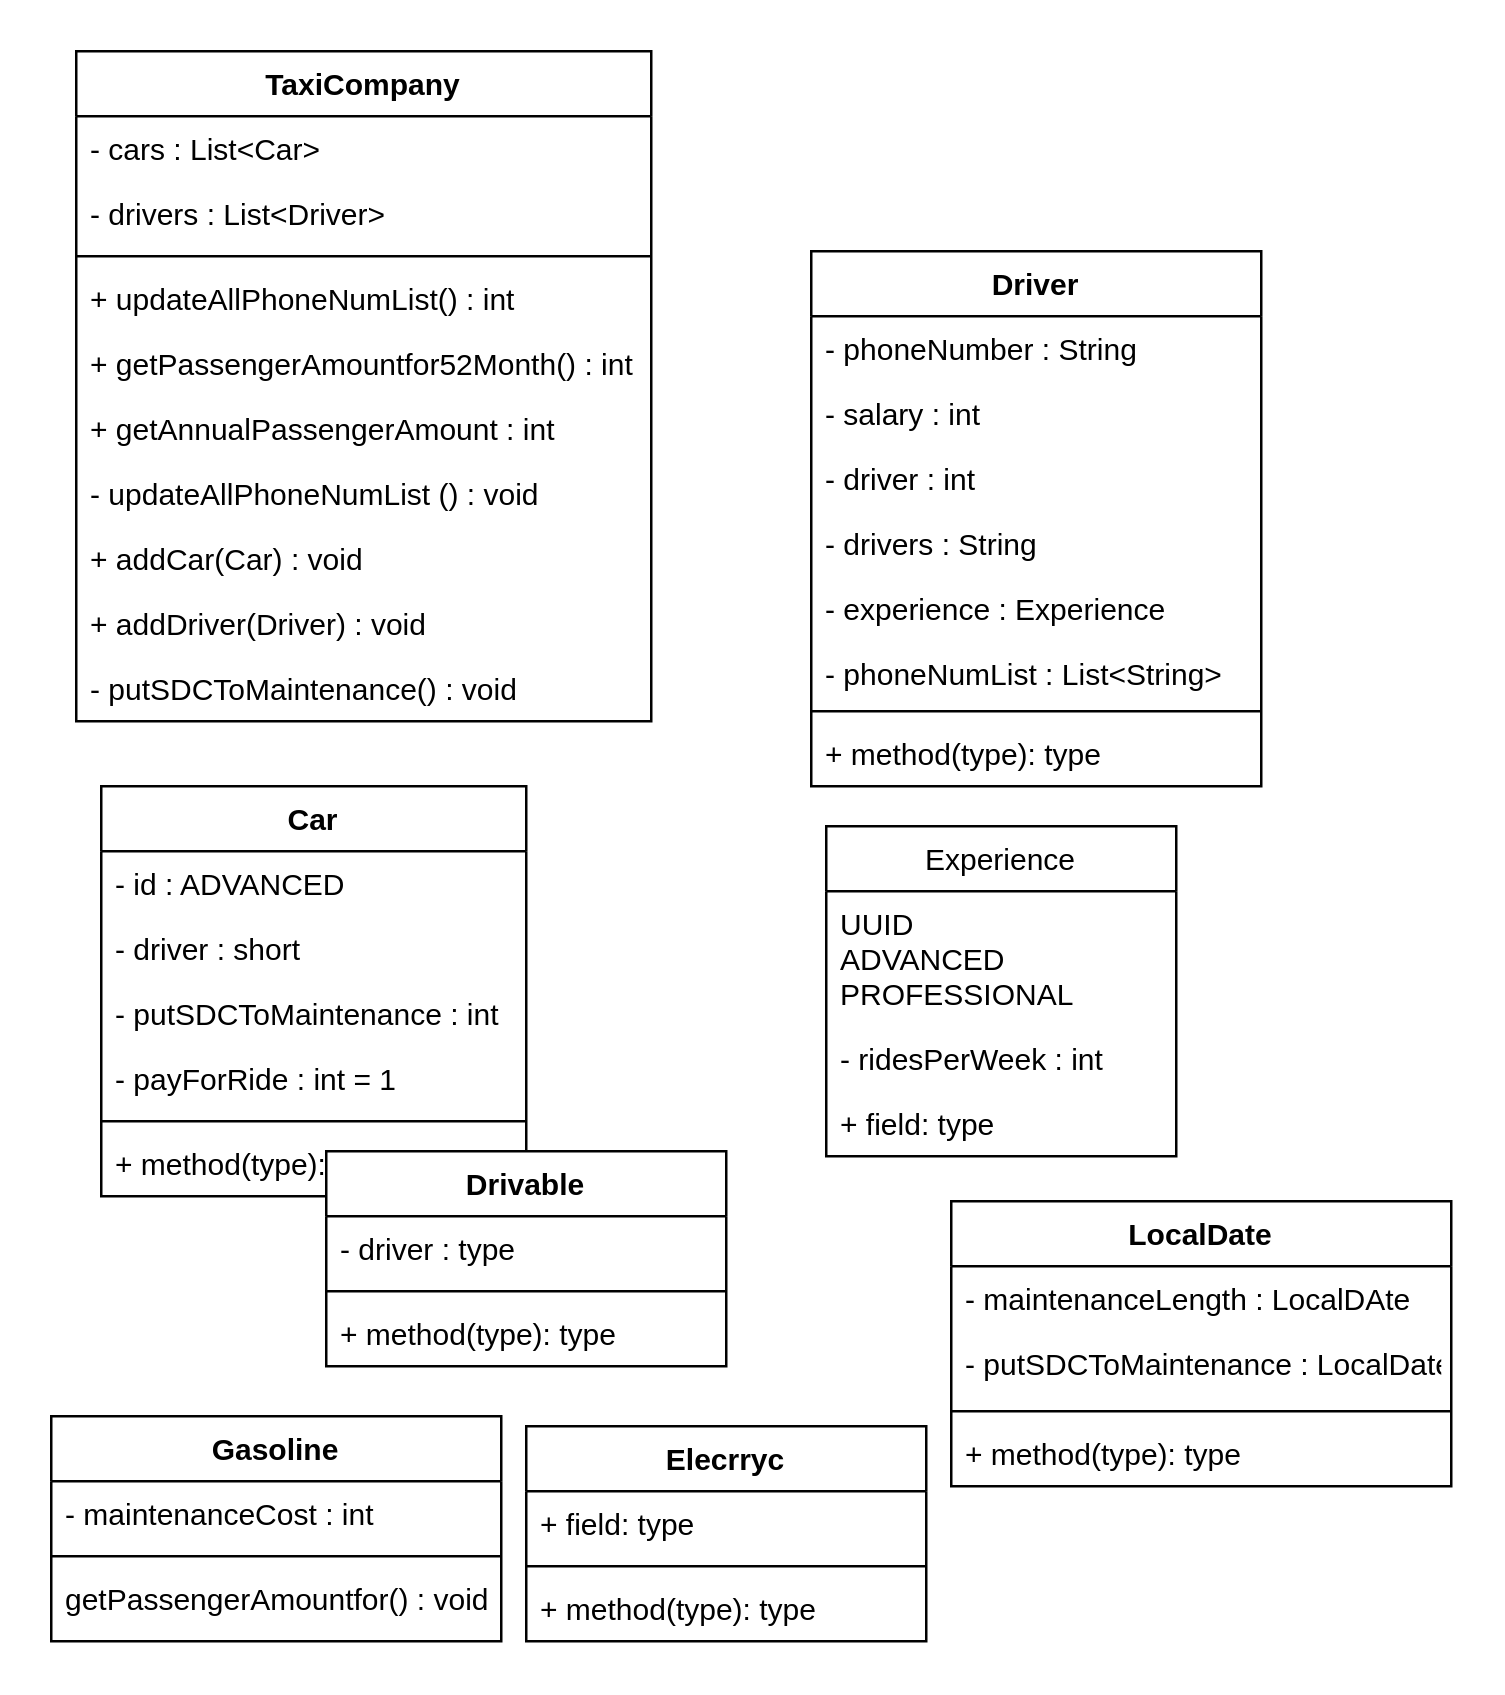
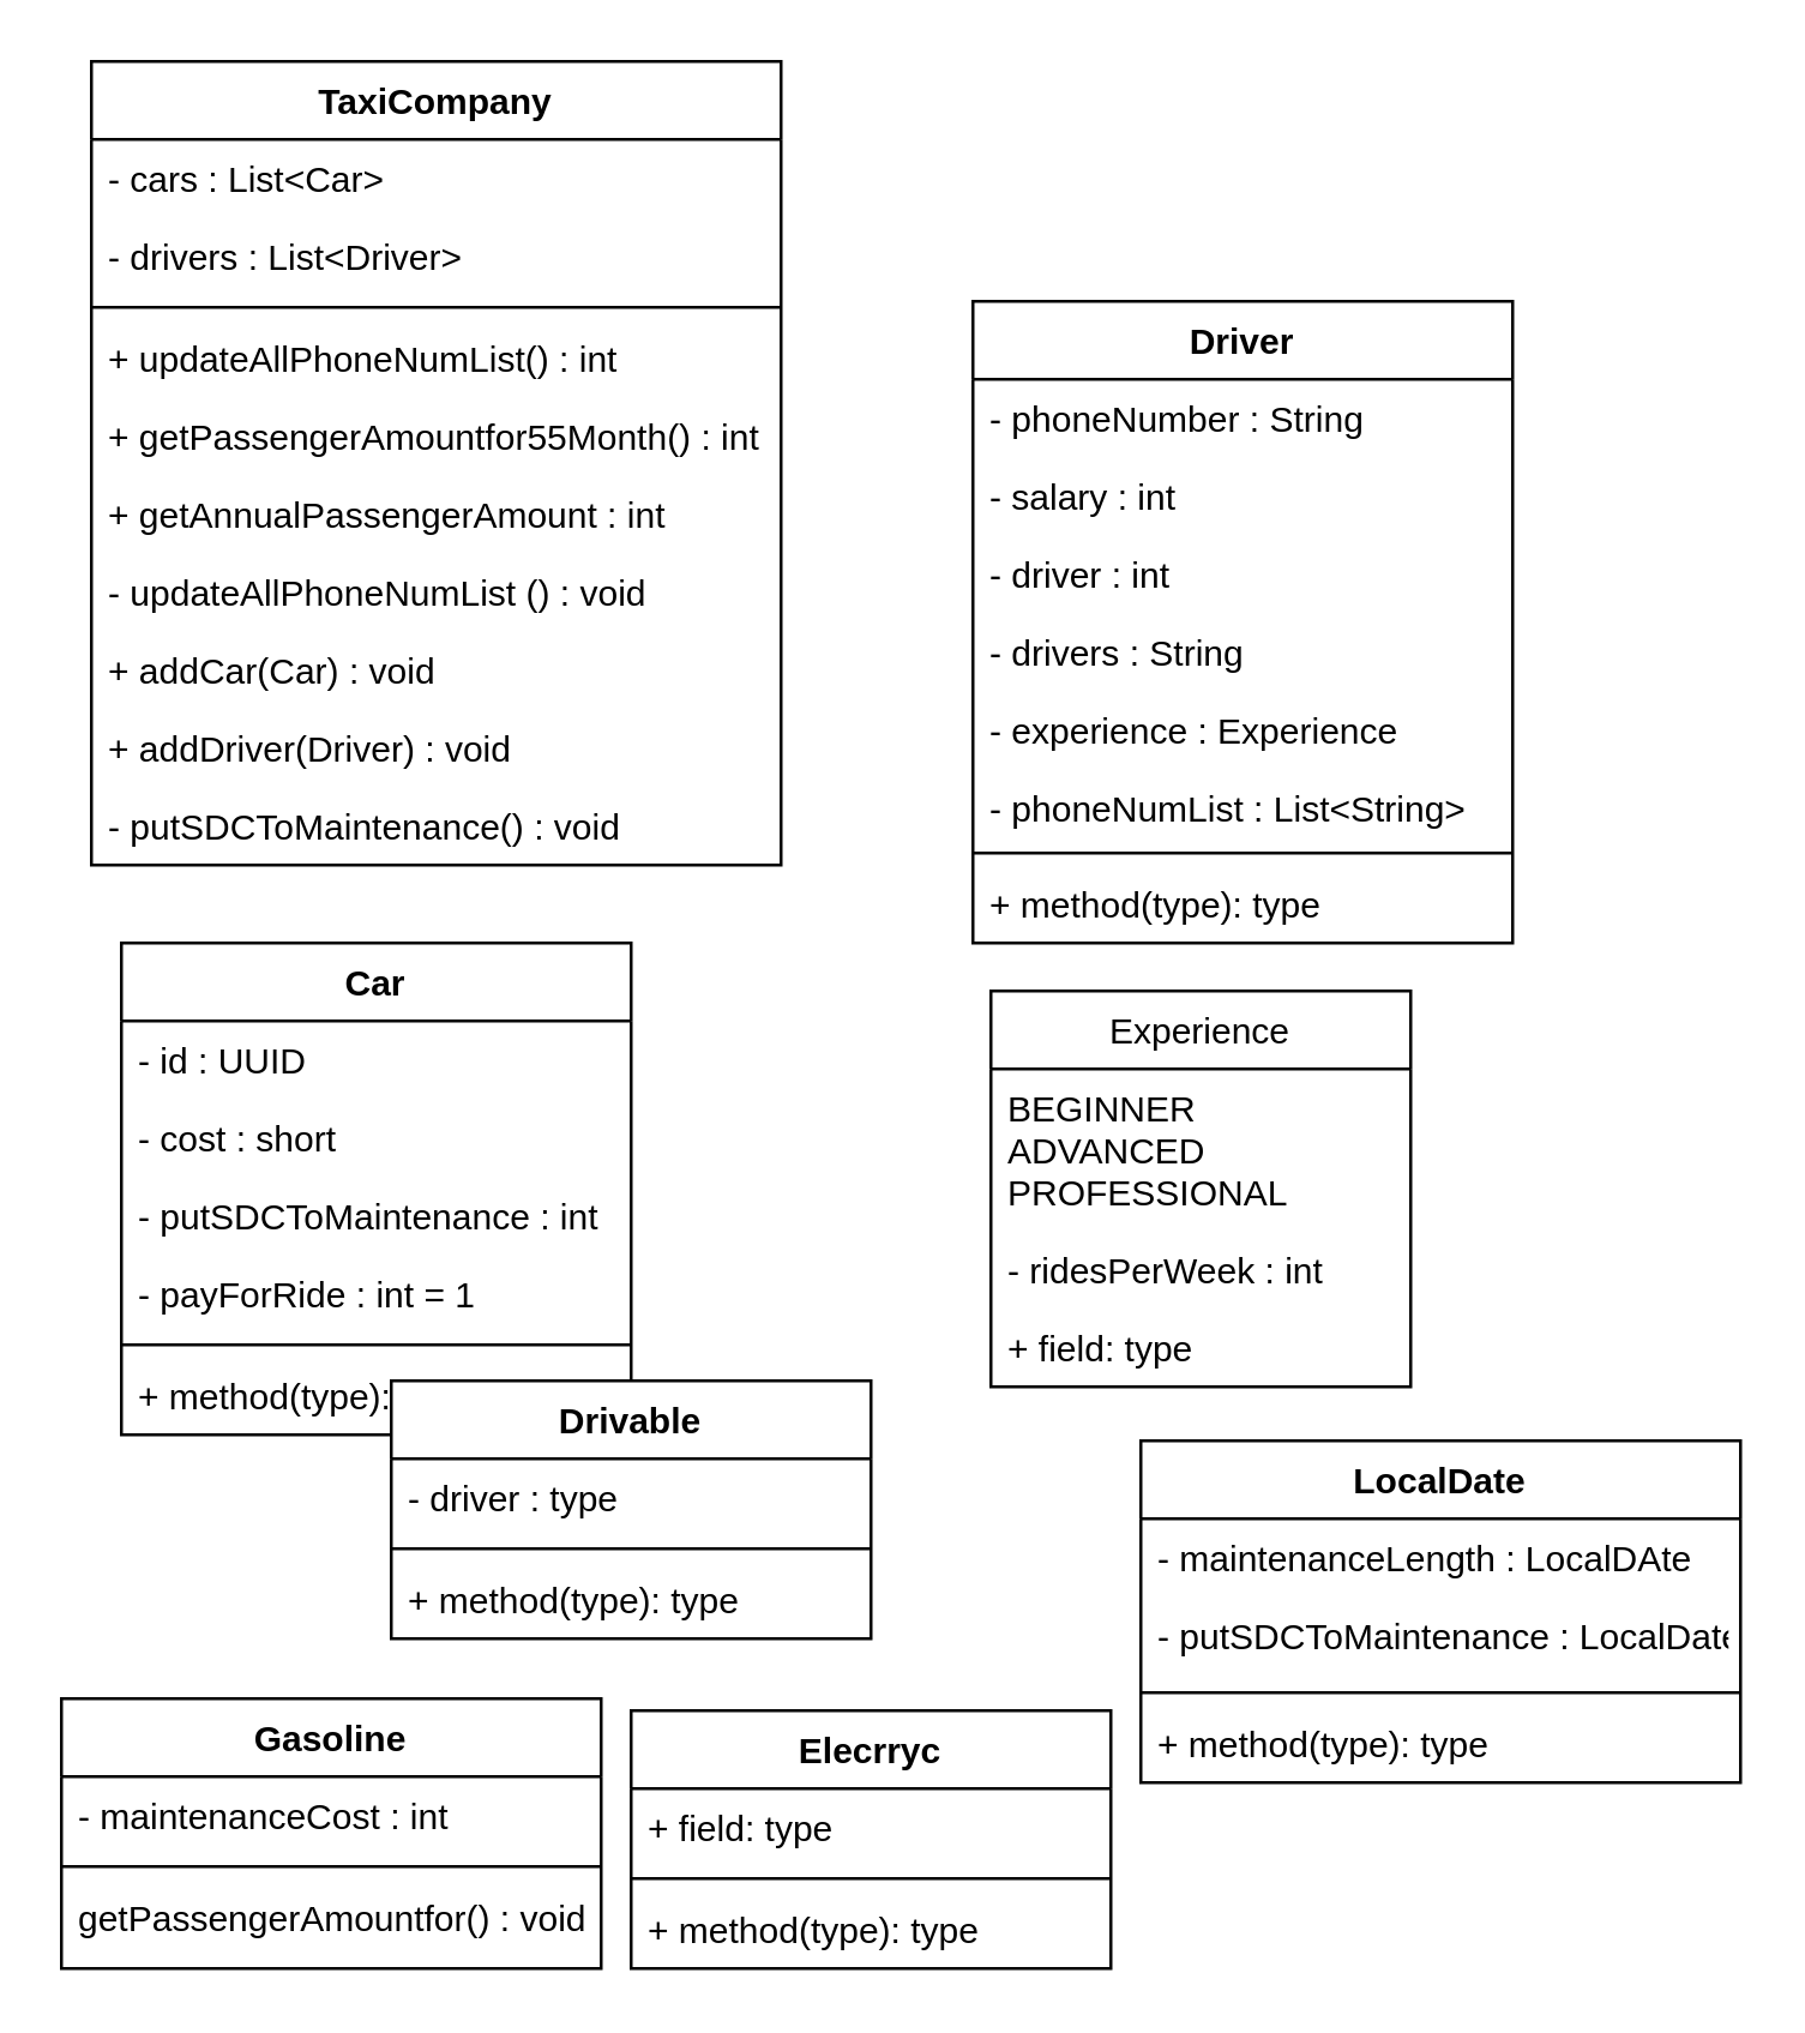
  <mxCell id="0" />
  <mxCell id="1" parent="0" />
  <mxCell id="2" value="TaxiCompany" style="swimlane;fontStyle=1;align=center;verticalAlign=top;childLayout=stackLayout;horizontal=1;startSize=26;horizontalStack=0;resizeParent=1;resizeParentMax=0;resizeLast=0;collapsible=1;marginBottom=0;" vertex="1" parent="1"><mxGeometry x="30" y="20" width="230" height="268" as="geometry" /></mxCell>
  <mxCell id="3" value="- cars : List&lt;Car&gt;" style="text;strokeColor=none;fillColor=none;align=left;verticalAlign=top;spacingLeft=4;spacingRight=4;overflow=hidden;rotatable=0;points=[[0,0.5],[1,0.5]];portConstraint=eastwest;" vertex="1" parent="2"><mxGeometry y="26" width="230" height="26" as="geometry" /></mxCell>
  <mxCell id="4" value="- drivers : List&lt;Driver&gt;" style="text;strokeColor=none;fillColor=none;align=left;verticalAlign=top;spacingLeft=4;spacingRight=4;overflow=hidden;rotatable=0;points=[[0,0.5],[1,0.5]];portConstraint=eastwest;" vertex="1" parent="2"><mxGeometry y="52" width="230" height="26" as="geometry" /></mxCell>
  <mxCell id="5" value="" style="line;strokeWidth=1;fillColor=none;align=left;verticalAlign=middle;spacingTop=-1;spacingLeft=3;spacingRight=3;rotatable=0;labelPosition=right;points=[];portConstraint=eastwest;" vertex="1" parent="2"><mxGeometry y="78" width="230" height="8" as="geometry" /></mxCell>
  <mxCell id="6" value="+ updateAllPhoneNumList() : int" style="text;strokeColor=none;fillColor=none;align=left;verticalAlign=top;spacingLeft=4;spacingRight=4;overflow=hidden;rotatable=0;points=[[0,0.5],[1,0.5]];portConstraint=eastwest;" vertex="1" parent="2"><mxGeometry y="86" width="230" height="26" as="geometry" /></mxCell>
- <mxCell id="7" value="+ getPassengerAmountfor52Month() : int" style="text;strokeColor=none;fillColor=none;align=left;verticalAlign=top;spacingLeft=4;spacingRight=4;overflow=hidden;rotatable=0;points=[[0,0.5],[1,0.5]];portConstraint=eastwest;" vertex="1" parent="2"><mxGeometry y="112" width="230" height="26" as="geometry" /></mxCell>
+ <mxCell id="7" value="+ getPassengerAmountfor55Month() : int" style="text;strokeColor=none;fillColor=none;align=left;verticalAlign=top;spacingLeft=4;spacingRight=4;overflow=hidden;rotatable=0;points=[[0,0.5],[1,0.5]];portConstraint=eastwest;" vertex="1" parent="2"><mxGeometry y="112" width="230" height="26" as="geometry" /></mxCell>
  <mxCell id="8" value="+ getAnnualPassengerAmount : int" style="text;strokeColor=none;fillColor=none;align=left;verticalAlign=top;spacingLeft=4;spacingRight=4;overflow=hidden;rotatable=0;points=[[0,0.5],[1,0.5]];portConstraint=eastwest;" vertex="1" parent="2"><mxGeometry y="138" width="230" height="26" as="geometry" /></mxCell>
  <mxCell id="9" value="- updateAllPhoneNumList () : void" style="text;strokeColor=none;fillColor=none;align=left;verticalAlign=top;spacingLeft=4;spacingRight=4;overflow=hidden;rotatable=0;points=[[0,0.5],[1,0.5]];portConstraint=eastwest;" vertex="1" parent="2"><mxGeometry y="164" width="230" height="26" as="geometry" /></mxCell>
  <mxCell id="10" value="+ addCar(Car) : void" style="text;strokeColor=none;fillColor=none;align=left;verticalAlign=top;spacingLeft=4;spacingRight=4;overflow=hidden;rotatable=0;points=[[0,0.5],[1,0.5]];portConstraint=eastwest;" vertex="1" parent="2"><mxGeometry y="190" width="230" height="26" as="geometry" /></mxCell>
  <mxCell id="11" value="+ addDriver(Driver) : void" style="text;strokeColor=none;fillColor=none;align=left;verticalAlign=top;spacingLeft=4;spacingRight=4;overflow=hidden;rotatable=0;points=[[0,0.5],[1,0.5]];portConstraint=eastwest;" vertex="1" parent="2"><mxGeometry y="216" width="230" height="26" as="geometry" /></mxCell>
  <mxCell id="12" value="- putSDCToMaintenance() : void" style="text;strokeColor=none;fillColor=none;align=left;verticalAlign=top;spacingLeft=4;spacingRight=4;overflow=hidden;rotatable=0;points=[[0,0.5],[1,0.5]];portConstraint=eastwest;" vertex="1" parent="2"><mxGeometry y="242" width="230" height="26" as="geometry" /></mxCell>
  <mxCell id="13" value="Car" style="swimlane;fontStyle=1;align=center;verticalAlign=top;childLayout=stackLayout;horizontal=1;startSize=26;horizontalStack=0;resizeParent=1;resizeParentMax=0;resizeLast=0;collapsible=1;marginBottom=0;" vertex="1" parent="1"><mxGeometry x="40" y="314" width="170" height="164" as="geometry" /></mxCell>
- <mxCell id="14" value="- id : ADVANCED" style="text;strokeColor=none;fillColor=none;align=left;verticalAlign=top;spacingLeft=4;spacingRight=4;overflow=hidden;rotatable=0;points=[[0,0.5],[1,0.5]];portConstraint=eastwest;" vertex="1" parent="13"><mxGeometry y="26" width="170" height="26" as="geometry" /></mxCell>
- <mxCell id="15" value="- driver : short" style="text;strokeColor=none;fillColor=none;align=left;verticalAlign=top;spacingLeft=4;spacingRight=4;overflow=hidden;rotatable=0;points=[[0,0.5],[1,0.5]];portConstraint=eastwest;" vertex="1" parent="13"><mxGeometry y="52" width="170" height="26" as="geometry" /></mxCell>
+ <mxCell id="14" value="- id : UUID" style="text;strokeColor=none;fillColor=none;align=left;verticalAlign=top;spacingLeft=4;spacingRight=4;overflow=hidden;rotatable=0;points=[[0,0.5],[1,0.5]];portConstraint=eastwest;" vertex="1" parent="13"><mxGeometry y="26" width="170" height="26" as="geometry" /></mxCell>
+ <mxCell id="15" value="- cost : short" style="text;strokeColor=none;fillColor=none;align=left;verticalAlign=top;spacingLeft=4;spacingRight=4;overflow=hidden;rotatable=0;points=[[0,0.5],[1,0.5]];portConstraint=eastwest;" vertex="1" parent="13"><mxGeometry y="52" width="170" height="26" as="geometry" /></mxCell>
  <mxCell id="16" value="- putSDCToMaintenance : int" style="text;strokeColor=none;fillColor=none;align=left;verticalAlign=top;spacingLeft=4;spacingRight=4;overflow=hidden;rotatable=0;points=[[0,0.5],[1,0.5]];portConstraint=eastwest;" vertex="1" parent="13"><mxGeometry y="78" width="170" height="26" as="geometry" /></mxCell>
  <mxCell id="17" value="- payForRide : int = 1" style="text;strokeColor=none;fillColor=none;align=left;verticalAlign=top;spacingLeft=4;spacingRight=4;overflow=hidden;rotatable=0;points=[[0,0.5],[1,0.5]];portConstraint=eastwest;" vertex="1" parent="13"><mxGeometry y="104" width="170" height="26" as="geometry" /></mxCell>
  <mxCell id="18" value="" style="line;strokeWidth=1;fillColor=none;align=left;verticalAlign=middle;spacingTop=-1;spacingLeft=3;spacingRight=3;rotatable=0;labelPosition=right;points=[];portConstraint=eastwest;" vertex="1" parent="13"><mxGeometry y="130" width="170" height="8" as="geometry" /></mxCell>
  <mxCell id="19" value="+ method(type): type" style="text;strokeColor=none;fillColor=none;align=left;verticalAlign=top;spacingLeft=4;spacingRight=4;overflow=hidden;rotatable=0;points=[[0,0.5],[1,0.5]];portConstraint=eastwest;" vertex="1" parent="13"><mxGeometry y="138" width="170" height="26" as="geometry" /></mxCell>
  <mxCell id="20" value="Driver" style="swimlane;fontStyle=1;align=center;verticalAlign=top;childLayout=stackLayout;horizontal=1;startSize=26;horizontalStack=0;resizeParent=1;resizeParentMax=0;resizeLast=0;collapsible=1;marginBottom=0;" vertex="1" parent="1"><mxGeometry x="324" y="100" width="180" height="214" as="geometry" /></mxCell>
  <mxCell id="21" value="- phoneNumber : String" style="text;strokeColor=none;fillColor=none;align=left;verticalAlign=top;spacingLeft=4;spacingRight=4;overflow=hidden;rotatable=0;points=[[0,0.5],[1,0.5]];portConstraint=eastwest;" vertex="1" parent="20"><mxGeometry y="26" width="180" height="26" as="geometry" /></mxCell>
  <mxCell id="22" value="- salary : int" style="text;strokeColor=none;fillColor=none;align=left;verticalAlign=top;spacingLeft=4;spacingRight=4;overflow=hidden;rotatable=0;points=[[0,0.5],[1,0.5]];portConstraint=eastwest;" vertex="1" parent="20"><mxGeometry y="52" width="180" height="26" as="geometry" /></mxCell>
  <mxCell id="23" value="- driver : int" style="text;strokeColor=none;fillColor=none;align=left;verticalAlign=top;spacingLeft=4;spacingRight=4;overflow=hidden;rotatable=0;points=[[0,0.5],[1,0.5]];portConstraint=eastwest;" vertex="1" parent="20"><mxGeometry y="78" width="180" height="26" as="geometry" /></mxCell>
  <mxCell id="24" value="- drivers : String" style="text;strokeColor=none;fillColor=none;align=left;verticalAlign=top;spacingLeft=4;spacingRight=4;overflow=hidden;rotatable=0;points=[[0,0.5],[1,0.5]];portConstraint=eastwest;" vertex="1" parent="20"><mxGeometry y="104" width="180" height="26" as="geometry" /></mxCell>
  <mxCell id="25" value="- experience : Experience" style="text;strokeColor=none;fillColor=none;align=left;verticalAlign=top;spacingLeft=4;spacingRight=4;overflow=hidden;rotatable=0;points=[[0,0.5],[1,0.5]];portConstraint=eastwest;" vertex="1" parent="20"><mxGeometry y="130" width="180" height="26" as="geometry" /></mxCell>
  <mxCell id="26" value="- phoneNumList : List&lt;String&gt;" style="text;strokeColor=none;fillColor=none;align=left;verticalAlign=top;spacingLeft=4;spacingRight=4;overflow=hidden;rotatable=0;points=[[0,0.5],[1,0.5]];portConstraint=eastwest;" vertex="1" parent="20"><mxGeometry y="156" width="180" height="24" as="geometry" /></mxCell>
  <mxCell id="27" value="" style="line;strokeWidth=1;fillColor=none;align=left;verticalAlign=middle;spacingTop=-1;spacingLeft=3;spacingRight=3;rotatable=0;labelPosition=right;points=[];portConstraint=eastwest;" vertex="1" parent="20"><mxGeometry y="180" width="180" height="8" as="geometry" /></mxCell>
  <mxCell id="28" value="+ method(type): type" style="text;strokeColor=none;fillColor=none;align=left;verticalAlign=top;spacingLeft=4;spacingRight=4;overflow=hidden;rotatable=0;points=[[0,0.5],[1,0.5]];portConstraint=eastwest;" vertex="1" parent="20"><mxGeometry y="188" width="180" height="26" as="geometry" /></mxCell>
  <mxCell id="29" value="LocalDate" style="swimlane;fontStyle=1;align=center;verticalAlign=top;childLayout=stackLayout;horizontal=1;startSize=26;horizontalStack=0;resizeParent=1;resizeParentMax=0;resizeLast=0;collapsible=1;marginBottom=0;" vertex="1" parent="1"><mxGeometry x="380" y="480" width="200" height="114" as="geometry" /></mxCell>
  <mxCell id="30" value="- maintenanceLength : LocalDAte" style="text;strokeColor=none;fillColor=none;align=left;verticalAlign=top;spacingLeft=4;spacingRight=4;overflow=hidden;rotatable=0;points=[[0,0.5],[1,0.5]];portConstraint=eastwest;" vertex="1" parent="29"><mxGeometry y="26" width="200" height="26" as="geometry" /></mxCell>
  <mxCell id="31" value="- putSDCToMaintenance : LocalDate" style="text;strokeColor=none;fillColor=none;align=left;verticalAlign=top;spacingLeft=4;spacingRight=4;overflow=hidden;rotatable=0;points=[[0,0.5],[1,0.5]];portConstraint=eastwest;" vertex="1" parent="29"><mxGeometry y="52" width="200" height="28" as="geometry" /></mxCell>
  <mxCell id="32" value="" style="line;strokeWidth=1;fillColor=none;align=left;verticalAlign=middle;spacingTop=-1;spacingLeft=3;spacingRight=3;rotatable=0;labelPosition=right;points=[];portConstraint=eastwest;" vertex="1" parent="29"><mxGeometry y="80" width="200" height="8" as="geometry" /></mxCell>
  <mxCell id="33" value="+ method(type): type" style="text;strokeColor=none;fillColor=none;align=left;verticalAlign=top;spacingLeft=4;spacingRight=4;overflow=hidden;rotatable=0;points=[[0,0.5],[1,0.5]];portConstraint=eastwest;" vertex="1" parent="29"><mxGeometry y="88" width="200" height="26" as="geometry" /></mxCell>
  <mxCell id="34" value="Elecrryc" style="swimlane;fontStyle=1;align=center;verticalAlign=top;childLayout=stackLayout;horizontal=1;startSize=26;horizontalStack=0;resizeParent=1;resizeParentMax=0;resizeLast=0;collapsible=1;marginBottom=0;" vertex="1" parent="1"><mxGeometry x="210" y="570" width="160" height="86" as="geometry" /></mxCell>
  <mxCell id="35" value="+ field: type" style="text;strokeColor=none;fillColor=none;align=left;verticalAlign=top;spacingLeft=4;spacingRight=4;overflow=hidden;rotatable=0;points=[[0,0.5],[1,0.5]];portConstraint=eastwest;" vertex="1" parent="34"><mxGeometry y="26" width="160" height="26" as="geometry" /></mxCell>
  <mxCell id="36" value="" style="line;strokeWidth=1;fillColor=none;align=left;verticalAlign=middle;spacingTop=-1;spacingLeft=3;spacingRight=3;rotatable=0;labelPosition=right;points=[];portConstraint=eastwest;" vertex="1" parent="34"><mxGeometry y="52" width="160" height="8" as="geometry" /></mxCell>
  <mxCell id="37" value="+ method(type): type" style="text;strokeColor=none;fillColor=none;align=left;verticalAlign=top;spacingLeft=4;spacingRight=4;overflow=hidden;rotatable=0;points=[[0,0.5],[1,0.5]];portConstraint=eastwest;" vertex="1" parent="34"><mxGeometry y="60" width="160" height="26" as="geometry" /></mxCell>
  <mxCell id="38" value="Gasoline" style="swimlane;fontStyle=1;align=center;verticalAlign=top;childLayout=stackLayout;horizontal=1;startSize=26;horizontalStack=0;resizeParent=1;resizeParentMax=0;resizeLast=0;collapsible=1;marginBottom=0;" vertex="1" parent="1"><mxGeometry x="20" y="566" width="180" height="90" as="geometry" /></mxCell>
  <mxCell id="39" value="- maintenanceCost : int" style="text;strokeColor=none;fillColor=none;align=left;verticalAlign=top;spacingLeft=4;spacingRight=4;overflow=hidden;rotatable=0;points=[[0,0.5],[1,0.5]];portConstraint=eastwest;" vertex="1" parent="38"><mxGeometry y="26" width="180" height="26" as="geometry" /></mxCell>
  <mxCell id="40" value="" style="line;strokeWidth=1;fillColor=none;align=left;verticalAlign=middle;spacingTop=-1;spacingLeft=3;spacingRight=3;rotatable=0;labelPosition=right;points=[];portConstraint=eastwest;" vertex="1" parent="38"><mxGeometry y="52" width="180" height="8" as="geometry" /></mxCell>
  <mxCell id="41" value="getPassengerAmountfor() : void" style="text;strokeColor=none;fillColor=none;align=left;verticalAlign=top;spacingLeft=4;spacingRight=4;overflow=hidden;rotatable=0;points=[[0,0.5],[1,0.5]];portConstraint=eastwest;" vertex="1" parent="38"><mxGeometry y="60" width="180" height="30" as="geometry" /></mxCell>
  <mxCell id="42" value="Drivable" style="swimlane;fontStyle=1;align=center;verticalAlign=top;childLayout=stackLayout;horizontal=1;startSize=26;horizontalStack=0;resizeParent=1;resizeParentMax=0;resizeLast=0;collapsible=1;marginBottom=0;" vertex="1" parent="1"><mxGeometry x="130" y="460" width="160" height="86" as="geometry" /></mxCell>
  <mxCell id="43" value="- driver : type" style="text;strokeColor=none;fillColor=none;align=left;verticalAlign=top;spacingLeft=4;spacingRight=4;overflow=hidden;rotatable=0;points=[[0,0.5],[1,0.5]];portConstraint=eastwest;" vertex="1" parent="42"><mxGeometry y="26" width="160" height="26" as="geometry" /></mxCell>
  <mxCell id="44" value="" style="line;strokeWidth=1;fillColor=none;align=left;verticalAlign=middle;spacingTop=-1;spacingLeft=3;spacingRight=3;rotatable=0;labelPosition=right;points=[];portConstraint=eastwest;" vertex="1" parent="42"><mxGeometry y="52" width="160" height="8" as="geometry" /></mxCell>
  <mxCell id="45" value="+ method(type): type" style="text;strokeColor=none;fillColor=none;align=left;verticalAlign=top;spacingLeft=4;spacingRight=4;overflow=hidden;rotatable=0;points=[[0,0.5],[1,0.5]];portConstraint=eastwest;" vertex="1" parent="42"><mxGeometry y="60" width="160" height="26" as="geometry" /></mxCell>
  <mxCell id="46" value="Experience" style="swimlane;fontStyle=0;childLayout=stackLayout;horizontal=1;startSize=26;fillColor=none;horizontalStack=0;resizeParent=1;resizeParentMax=0;resizeLast=0;collapsible=1;marginBottom=0;" vertex="1" parent="1"><mxGeometry x="330" y="330" width="140" height="132" as="geometry" /></mxCell>
- <mxCell id="47" value="UUID&#10;ADVANCED&#10;PROFESSIONAL" style="text;strokeColor=none;fillColor=none;align=left;verticalAlign=top;spacingLeft=4;spacingRight=4;overflow=hidden;rotatable=0;points=[[0,0.5],[1,0.5]];portConstraint=eastwest;" vertex="1" parent="46"><mxGeometry y="26" width="140" height="54" as="geometry" /></mxCell>
+ <mxCell id="47" value="BEGINNER&#10;ADVANCED&#10;PROFESSIONAL" style="text;strokeColor=none;fillColor=none;align=left;verticalAlign=top;spacingLeft=4;spacingRight=4;overflow=hidden;rotatable=0;points=[[0,0.5],[1,0.5]];portConstraint=eastwest;" vertex="1" parent="46"><mxGeometry y="26" width="140" height="54" as="geometry" /></mxCell>
  <mxCell id="48" value="- ridesPerWeek : int" style="text;strokeColor=none;fillColor=none;align=left;verticalAlign=top;spacingLeft=4;spacingRight=4;overflow=hidden;rotatable=0;points=[[0,0.5],[1,0.5]];portConstraint=eastwest;" vertex="1" parent="46"><mxGeometry y="80" width="140" height="26" as="geometry" /></mxCell>
  <mxCell id="49" value="+ field: type" style="text;strokeColor=none;fillColor=none;align=left;verticalAlign=top;spacingLeft=4;spacingRight=4;overflow=hidden;rotatable=0;points=[[0,0.5],[1,0.5]];portConstraint=eastwest;" vertex="1" parent="46"><mxGeometry y="106" width="140" height="26" as="geometry" /></mxCell>
